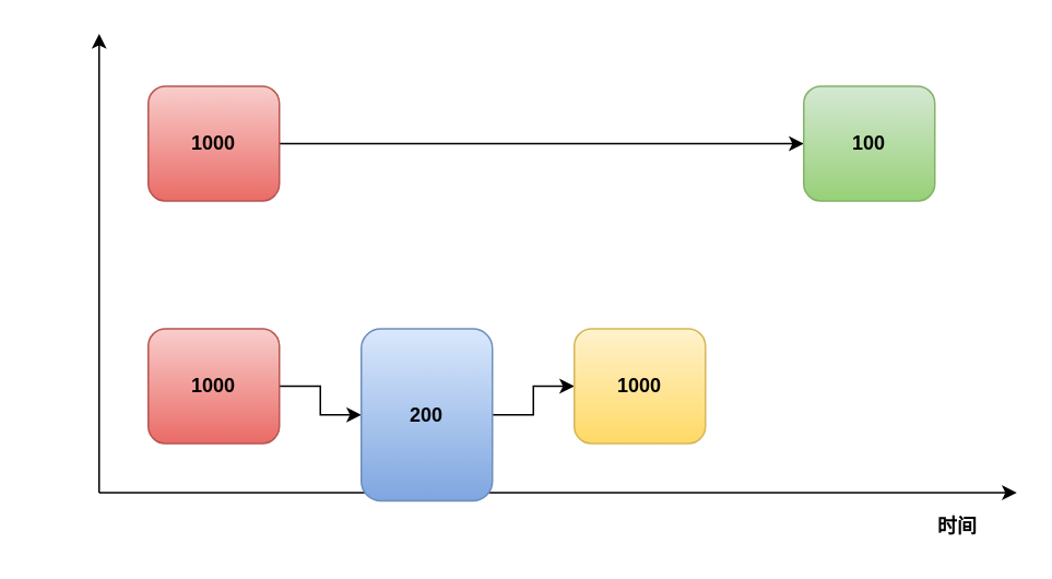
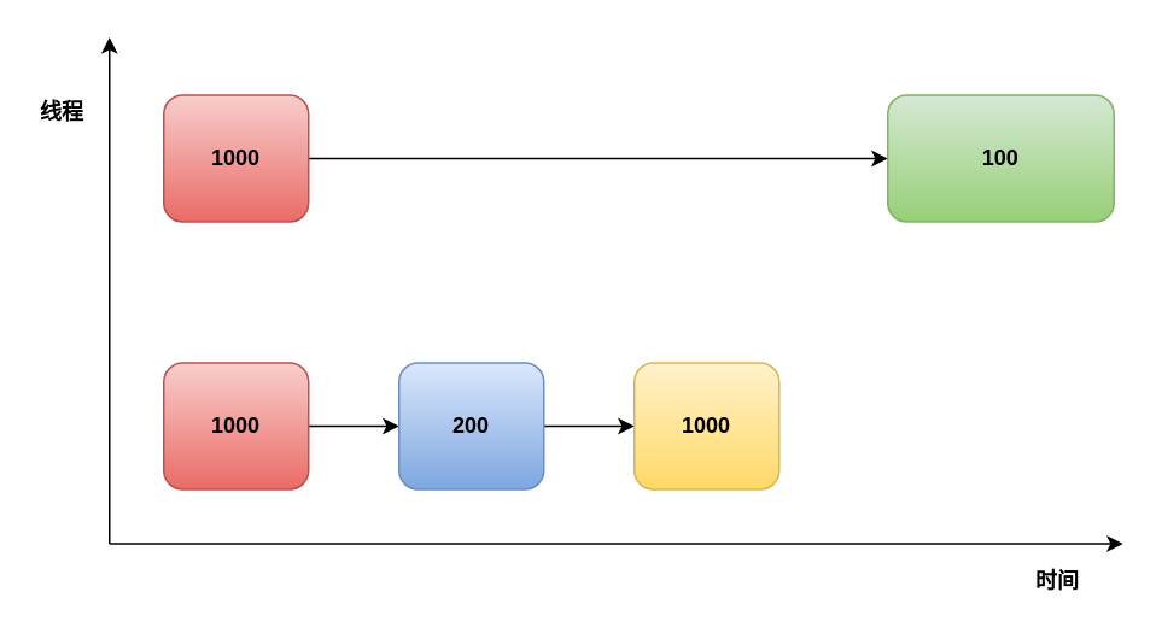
  <mxCell id="0" />
  <mxCell id="1" parent="0" />
  <mxCell id="2" value="" style="endArrow=classic;html=1;fontStyle=1" edge="1" parent="1"><mxGeometry width="50" height="50" relative="1" as="geometry"><mxPoint x="60" y="300" as="sourcePoint" /><mxPoint x="620" y="300" as="targetPoint" /></mxGeometry></mxCell>
  <mxCell id="3" value="时间" style="text;html=1;resizable=0;points=[];autosize=1;align=left;verticalAlign=top;spacingTop=-4;fontStyle=1" vertex="1" parent="1"><mxGeometry x="570" y="311" width="40" height="20" as="geometry" /></mxCell>
  <mxCell id="4" value="" style="endArrow=classic;html=1;fontStyle=1" edge="1" parent="1"><mxGeometry width="50" height="50" relative="1" as="geometry"><mxPoint x="60" y="300" as="sourcePoint" /><mxPoint x="60" y="20" as="targetPoint" /></mxGeometry></mxCell>
  <mxCell id="5" style="edgeStyle=orthogonalEdgeStyle;rounded=0;orthogonalLoop=1;jettySize=auto;html=1;exitX=1;exitY=0.5;exitDx=0;exitDy=0;entryX=0;entryY=0.5;entryDx=0;entryDy=0;fontStyle=1" edge="1" parent="1" source="6" target="8"><mxGeometry relative="1" as="geometry" /></mxCell>
  <mxCell id="6" value="1000" style="rounded=1;whiteSpace=wrap;html=1;fontStyle=1;gradientColor=#ea6b66;fillColor=#f8cecc;strokeColor=#b85450;" vertex="1" parent="1"><mxGeometry x="90" y="200" width="80" height="70" as="geometry" /></mxCell>
  <mxCell id="7" style="edgeStyle=orthogonalEdgeStyle;rounded=0;orthogonalLoop=1;jettySize=auto;html=1;exitX=1;exitY=0.5;exitDx=0;exitDy=0;entryX=0;entryY=0.5;entryDx=0;entryDy=0;fontStyle=1" edge="1" parent="1" source="8" target="11"><mxGeometry relative="1" as="geometry" /></mxCell>
- <mxCell id="8" value="200" style="rounded=1;whiteSpace=wrap;html=1;fontStyle=1;gradientColor=#7ea6e0;fillColor=#dae8fc;strokeColor=#6c8ebf;" vertex="1" parent="1"><mxGeometry x="220" y="200" width="80" height="105" as="geometry" /></mxCell>
+ <mxCell id="8" value="200" style="rounded=1;whiteSpace=wrap;html=1;fontStyle=1;gradientColor=#7ea6e0;fillColor=#dae8fc;strokeColor=#6c8ebf;" vertex="1" parent="1"><mxGeometry x="220" y="200" width="80" height="70" as="geometry" /></mxCell>
  <mxCell id="9" style="edgeStyle=orthogonalEdgeStyle;rounded=0;orthogonalLoop=1;jettySize=auto;html=1;exitX=1;exitY=0.5;exitDx=0;exitDy=0;entryX=0;entryY=0.5;entryDx=0;entryDy=0;fontStyle=1" edge="1" parent="1" source="10" target="12"><mxGeometry relative="1" as="geometry" /></mxCell>
  <mxCell id="10" value="1000" style="rounded=1;whiteSpace=wrap;html=1;fontStyle=1;gradientColor=#ea6b66;fillColor=#f8cecc;strokeColor=#b85450;" vertex="1" parent="1"><mxGeometry x="90" y="52" width="80" height="70" as="geometry" /></mxCell>
  <mxCell id="11" value="1000" style="rounded=1;whiteSpace=wrap;html=1;fontStyle=1;gradientColor=#ffd966;fillColor=#fff2cc;strokeColor=#d6b656;" vertex="1" parent="1"><mxGeometry x="350" y="200" width="80" height="70" as="geometry" /></mxCell>
- <mxCell id="12" value="100" style="rounded=1;whiteSpace=wrap;html=1;fontStyle=1;gradientColor=#97d077;fillColor=#d5e8d4;strokeColor=#82b366;" vertex="1" parent="1"><mxGeometry x="490" y="52" width="80" height="70" as="geometry" /></mxCell>
+ <mxCell id="12" value="100" style="rounded=1;whiteSpace=wrap;html=1;fontStyle=1;gradientColor=#97d077;fillColor=#d5e8d4;strokeColor=#82b366;" vertex="1" parent="1"><mxGeometry x="490" y="52" width="125" height="70" as="geometry" /></mxCell>
+ <mxCell id="13" value="线程" style="text;html=1;resizable=0;points=[];autosize=1;align=left;verticalAlign=top;spacingTop=-4;fontStyle=1" vertex="1" parent="1"><mxGeometry x="20" y="52" width="40" height="20" as="geometry" /></mxCell>
